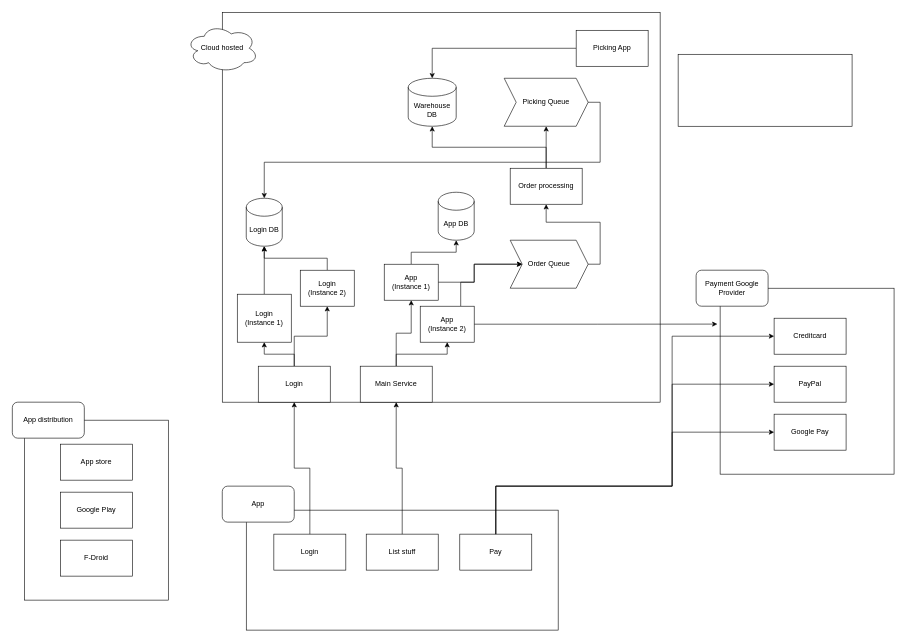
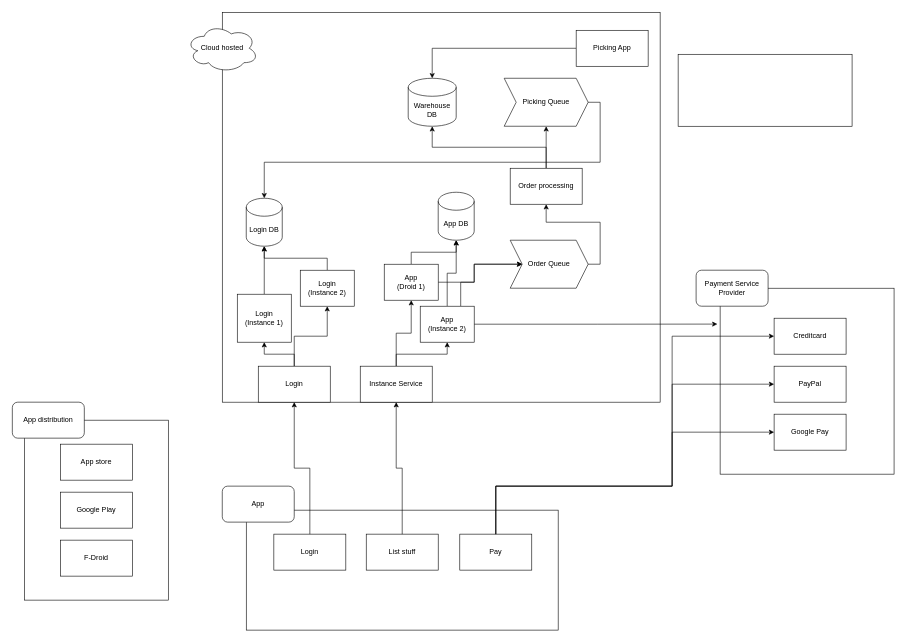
  <mxCell id="0" />
  <mxCell id="1" parent="0" />
  <mxCell id="2" value="" style="whiteSpace=wrap;html=1;" vertex="1" parent="1"><mxGeometry x="410" y="850" width="520" height="200" as="geometry" /></mxCell>
  <mxCell id="3" value="Login" style="whiteSpace=wrap;html=1;" vertex="1" parent="1"><mxGeometry x="456" y="890" width="120" height="60" as="geometry" /></mxCell>
  <mxCell id="4" value="List stuff" style="whiteSpace=wrap;html=1;" vertex="1" parent="1"><mxGeometry x="610" y="890" width="120" height="60" as="geometry" /></mxCell>
  <mxCell id="5" value="Pay" style="whiteSpace=wrap;html=1;" vertex="1" parent="1"><mxGeometry x="766" y="890" width="120" height="60" as="geometry" /></mxCell>
  <mxCell id="6" value="" style="whiteSpace=wrap;html=1;" vertex="1" parent="1"><mxGeometry x="370" y="20" width="730" height="650" as="geometry" /></mxCell>
  <mxCell id="7" value="Cloud hosted" style="ellipse;shape=cloud;whiteSpace=wrap;html=1;" vertex="1" parent="1"><mxGeometry x="310" y="40" width="120" height="80" as="geometry" /></mxCell>
  <mxCell id="8" value="App" style="rounded=1;whiteSpace=wrap;html=1;" vertex="1" parent="1"><mxGeometry x="370" y="810" width="120" height="60" as="geometry" /></mxCell>
  <mxCell id="9" value="" style="rounded=0;whiteSpace=wrap;html=1;" vertex="1" parent="1"><mxGeometry x="40" y="700" width="240" height="300" as="geometry" /></mxCell>
  <mxCell id="10" value="App distribution" style="rounded=1;whiteSpace=wrap;html=1;" vertex="1" parent="1"><mxGeometry x="20" y="670" width="120" height="60" as="geometry" /></mxCell>
  <mxCell id="11" value="App store" style="rounded=0;whiteSpace=wrap;html=1;" vertex="1" parent="1"><mxGeometry x="100" y="740" width="120" height="60" as="geometry" /></mxCell>
  <mxCell id="12" value="Google Play" style="rounded=0;whiteSpace=wrap;html=1;" vertex="1" parent="1"><mxGeometry x="100" y="820" width="120" height="60" as="geometry" /></mxCell>
  <mxCell id="13" value="F-Droid" style="rounded=0;whiteSpace=wrap;html=1;" vertex="1" parent="1"><mxGeometry x="100" y="900" width="120" height="60" as="geometry" /></mxCell>
  <mxCell id="14" style="edgeStyle=orthogonalEdgeStyle;rounded=0;orthogonalLoop=1;jettySize=auto;html=1;exitX=0.5;exitY=0;exitDx=0;exitDy=0;entryX=0.5;entryY=1;entryDx=0;entryDy=0;" edge="1" parent="1" source="16" target="23"><mxGeometry relative="1" as="geometry" /></mxCell>
  <mxCell id="15" style="edgeStyle=orthogonalEdgeStyle;rounded=0;orthogonalLoop=1;jettySize=auto;html=1;exitX=0.5;exitY=0;exitDx=0;exitDy=0;entryX=0.5;entryY=1;entryDx=0;entryDy=0;" edge="1" parent="1" source="16" target="25"><mxGeometry relative="1" as="geometry" /></mxCell>
  <mxCell id="16" value="Login" style="rounded=0;whiteSpace=wrap;html=1;" vertex="1" parent="1"><mxGeometry x="430" y="610" width="120" height="60" as="geometry" /></mxCell>
  <mxCell id="17" style="edgeStyle=orthogonalEdgeStyle;rounded=0;orthogonalLoop=1;jettySize=auto;html=1;exitX=0.5;exitY=0;exitDx=0;exitDy=0;entryX=0.5;entryY=1;entryDx=0;entryDy=0;" edge="1" parent="1" source="3" target="16"><mxGeometry relative="1" as="geometry" /></mxCell>
  <mxCell id="18" style="edgeStyle=orthogonalEdgeStyle;rounded=0;orthogonalLoop=1;jettySize=auto;html=1;exitX=0.5;exitY=0;exitDx=0;exitDy=0;entryX=0.5;entryY=1;entryDx=0;entryDy=0;" edge="1" parent="1" source="20" target="33"><mxGeometry relative="1" as="geometry" /></mxCell>
  <mxCell id="19" style="edgeStyle=orthogonalEdgeStyle;rounded=0;orthogonalLoop=1;jettySize=auto;html=1;exitX=0.5;exitY=0;exitDx=0;exitDy=0;entryX=0.5;entryY=1;entryDx=0;entryDy=0;" edge="1" parent="1" source="20" target="30"><mxGeometry relative="1" as="geometry" /></mxCell>
- <mxCell id="20" value="Main Service" style="rounded=0;whiteSpace=wrap;html=1;" vertex="1" parent="1"><mxGeometry x="600" y="610" width="120" height="60" as="geometry" /></mxCell>
+ <mxCell id="20" value="Instance Service" style="rounded=0;whiteSpace=wrap;html=1;" vertex="1" parent="1"><mxGeometry x="600" y="610" width="120" height="60" as="geometry" /></mxCell>
  <mxCell id="21" style="edgeStyle=orthogonalEdgeStyle;rounded=0;orthogonalLoop=1;jettySize=auto;html=1;exitX=0.5;exitY=0;exitDx=0;exitDy=0;entryX=0.5;entryY=1;entryDx=0;entryDy=0;" edge="1" parent="1" source="4" target="20"><mxGeometry relative="1" as="geometry" /></mxCell>
  <mxCell id="22" style="edgeStyle=orthogonalEdgeStyle;rounded=0;orthogonalLoop=1;jettySize=auto;html=1;exitX=0.5;exitY=0;exitDx=0;exitDy=0;entryX=0.5;entryY=1;entryDx=0;entryDy=0;entryPerimeter=0;" edge="1" parent="1" source="23" target="26"><mxGeometry relative="1" as="geometry" /></mxCell>
  <mxCell id="23" value="Login&lt;br&gt;(Instance 1)" style="rounded=0;whiteSpace=wrap;html=1;" vertex="1" parent="1"><mxGeometry x="395" y="490" width="90" height="80" as="geometry" /></mxCell>
  <mxCell id="24" style="edgeStyle=orthogonalEdgeStyle;rounded=0;orthogonalLoop=1;jettySize=auto;html=1;exitX=0.5;exitY=0;exitDx=0;exitDy=0;entryX=0.5;entryY=1;entryDx=0;entryDy=0;entryPerimeter=0;" edge="1" parent="1" source="25" target="26"><mxGeometry relative="1" as="geometry" /></mxCell>
  <mxCell id="25" value="Login&lt;br&gt;(Instance 2)" style="rounded=0;whiteSpace=wrap;html=1;" vertex="1" parent="1"><mxGeometry x="500" y="450" width="90" height="60" as="geometry" /></mxCell>
  <mxCell id="26" value="Login DB" style="shape=cylinder3;whiteSpace=wrap;html=1;boundedLbl=1;backgroundOutline=1;size=15;" vertex="1" parent="1"><mxGeometry x="410" y="330" width="60" height="80" as="geometry" /></mxCell>
+ <mxCell id="27" style="edgeStyle=orthogonalEdgeStyle;rounded=0;orthogonalLoop=1;jettySize=auto;html=1;exitX=0.5;exitY=0;exitDx=0;exitDy=0;entryX=0.5;entryY=1;entryDx=0;entryDy=0;entryPerimeter=0;" edge="1" parent="1" source="30" target="34"><mxGeometry relative="1" as="geometry"><mxPoint x="670" y="410" as="targetPoint" /></mxGeometry></mxCell>
  <mxCell id="28" style="edgeStyle=orthogonalEdgeStyle;rounded=0;orthogonalLoop=1;jettySize=auto;html=1;exitX=1;exitY=0.5;exitDx=0;exitDy=0;entryX=-0.016;entryY=0.193;entryDx=0;entryDy=0;entryPerimeter=0;" edge="1" parent="1" source="30" target="35"><mxGeometry relative="1" as="geometry" /></mxCell>
  <mxCell id="29" style="edgeStyle=orthogonalEdgeStyle;rounded=0;orthogonalLoop=1;jettySize=auto;html=1;exitX=0.75;exitY=0;exitDx=0;exitDy=0;entryX=0;entryY=0.5;entryDx=0;entryDy=0;" edge="1" parent="1" source="30" target="45"><mxGeometry relative="1" as="geometry"><mxPoint x="900" y="230" as="targetPoint" /><Array as="points"><mxPoint x="768" y="470" /><mxPoint x="790" y="470" /><mxPoint x="790" y="440" /></Array></mxGeometry></mxCell>
  <mxCell id="30" value="App&lt;br&gt;(Instance 2)" style="rounded=0;whiteSpace=wrap;html=1;" vertex="1" parent="1"><mxGeometry x="700" y="510" width="90" height="60" as="geometry" /></mxCell>
  <mxCell id="31" style="edgeStyle=orthogonalEdgeStyle;rounded=0;orthogonalLoop=1;jettySize=auto;html=1;exitX=0.5;exitY=0;exitDx=0;exitDy=0;entryX=0.5;entryY=1;entryDx=0;entryDy=0;entryPerimeter=0;" edge="1" parent="1" source="33" target="34"><mxGeometry relative="1" as="geometry" /></mxCell>
  <mxCell id="32" style="edgeStyle=orthogonalEdgeStyle;rounded=0;orthogonalLoop=1;jettySize=auto;html=1;exitX=1;exitY=0.5;exitDx=0;exitDy=0;entryX=0;entryY=0.5;entryDx=0;entryDy=0;" edge="1" parent="1" source="33" target="45"><mxGeometry relative="1" as="geometry" /></mxCell>
- <mxCell id="33" value="App&lt;br&gt;(Instance 1)" style="rounded=0;whiteSpace=wrap;html=1;" vertex="1" parent="1"><mxGeometry x="640" y="440" width="90" height="60" as="geometry" /></mxCell>
+ <mxCell id="33" value="App&lt;br&gt;(Droid 1)" style="rounded=0;whiteSpace=wrap;html=1;" vertex="1" parent="1"><mxGeometry x="640" y="440" width="90" height="60" as="geometry" /></mxCell>
  <mxCell id="34" value="App DB" style="shape=cylinder3;whiteSpace=wrap;html=1;boundedLbl=1;backgroundOutline=1;size=15;" vertex="1" parent="1"><mxGeometry x="730" y="320" width="60" height="80" as="geometry" /></mxCell>
  <mxCell id="35" value="" style="rounded=0;whiteSpace=wrap;html=1;" vertex="1" parent="1"><mxGeometry x="1200" y="480" width="290" height="310" as="geometry" /></mxCell>
- <mxCell id="36" value="Payment Google Provider" style="rounded=1;whiteSpace=wrap;html=1;" vertex="1" parent="1"><mxGeometry x="1160" y="450" width="120" height="60" as="geometry" /></mxCell>
+ <mxCell id="36" value="Payment Service Provider" style="rounded=1;whiteSpace=wrap;html=1;" vertex="1" parent="1"><mxGeometry x="1160" y="450" width="120" height="60" as="geometry" /></mxCell>
  <mxCell id="37" value="Creditcard" style="rounded=0;whiteSpace=wrap;html=1;" vertex="1" parent="1"><mxGeometry x="1290" y="530" width="120" height="60" as="geometry" /></mxCell>
  <mxCell id="38" value="PayPal" style="rounded=0;whiteSpace=wrap;html=1;" vertex="1" parent="1"><mxGeometry x="1290" y="610" width="120" height="60" as="geometry" /></mxCell>
  <mxCell id="39" value="Google Pay" style="rounded=0;whiteSpace=wrap;html=1;" vertex="1" parent="1"><mxGeometry x="1290" y="690" width="120" height="60" as="geometry" /></mxCell>
  <mxCell id="40" style="edgeStyle=orthogonalEdgeStyle;rounded=0;orthogonalLoop=1;jettySize=auto;html=1;exitX=0.5;exitY=0;exitDx=0;exitDy=0;entryX=0;entryY=0.5;entryDx=0;entryDy=0;" edge="1" parent="1" source="5" target="39"><mxGeometry relative="1" as="geometry"><Array as="points"><mxPoint x="826" y="810" /><mxPoint x="1120" y="810" /><mxPoint x="1120" y="720" /></Array></mxGeometry></mxCell>
  <mxCell id="41" style="edgeStyle=orthogonalEdgeStyle;rounded=0;orthogonalLoop=1;jettySize=auto;html=1;exitX=0.5;exitY=0;exitDx=0;exitDy=0;entryX=0;entryY=0.5;entryDx=0;entryDy=0;" edge="1" parent="1" source="5" target="37"><mxGeometry relative="1" as="geometry"><Array as="points"><mxPoint x="826" y="810" /><mxPoint x="1120" y="810" /><mxPoint x="1120" y="560" /></Array></mxGeometry></mxCell>
  <mxCell id="42" style="edgeStyle=orthogonalEdgeStyle;rounded=0;orthogonalLoop=1;jettySize=auto;html=1;exitX=0.5;exitY=0;exitDx=0;exitDy=0;entryX=0;entryY=0.5;entryDx=0;entryDy=0;" edge="1" parent="1" source="5" target="38"><mxGeometry relative="1" as="geometry"><Array as="points"><mxPoint x="826" y="810" /><mxPoint x="1120" y="810" /><mxPoint x="1120" y="640" /></Array></mxGeometry></mxCell>
  <mxCell id="43" value="" style="rounded=0;whiteSpace=wrap;html=1;" vertex="1" parent="1"><mxGeometry x="1130" y="90" width="290" height="120" as="geometry" /></mxCell>
  <mxCell id="44" style="edgeStyle=orthogonalEdgeStyle;rounded=0;orthogonalLoop=1;jettySize=auto;html=1;exitX=1;exitY=0.5;exitDx=0;exitDy=0;entryX=0.5;entryY=1;entryDx=0;entryDy=0;" edge="1" parent="1" source="45" target="49"><mxGeometry relative="1" as="geometry" /></mxCell>
  <mxCell id="45" value="Order Queue" style="shape=step;perimeter=stepPerimeter;whiteSpace=wrap;html=1;fixedSize=1;" vertex="1" parent="1"><mxGeometry x="850" y="400" width="130" height="80" as="geometry" /></mxCell>
  <mxCell id="46" value="Warehouse DB" style="shape=cylinder3;whiteSpace=wrap;html=1;boundedLbl=1;backgroundOutline=1;size=15;" vertex="1" parent="1"><mxGeometry x="680" y="130" width="80" height="80" as="geometry" /></mxCell>
  <mxCell id="47" style="edgeStyle=orthogonalEdgeStyle;rounded=0;orthogonalLoop=1;jettySize=auto;html=1;exitX=0.5;exitY=0;exitDx=0;exitDy=0;entryX=0.5;entryY=1;entryDx=0;entryDy=0;entryPerimeter=0;" edge="1" parent="1" source="49" target="46"><mxGeometry relative="1" as="geometry" /></mxCell>
  <mxCell id="48" style="edgeStyle=orthogonalEdgeStyle;rounded=0;orthogonalLoop=1;jettySize=auto;html=1;exitX=0.5;exitY=0;exitDx=0;exitDy=0;entryX=0.5;entryY=1;entryDx=0;entryDy=0;" edge="1" parent="1" source="49" target="51"><mxGeometry relative="1" as="geometry" /></mxCell>
  <mxCell id="49" value="Order processing" style="rounded=0;whiteSpace=wrap;html=1;" vertex="1" parent="1"><mxGeometry x="850" y="280" width="120" height="60" as="geometry" /></mxCell>
  <mxCell id="50" style="edgeStyle=orthogonalEdgeStyle;rounded=0;orthogonalLoop=1;jettySize=auto;html=1;exitX=1;exitY=0.5;exitDx=0;exitDy=0;" edge="1" parent="1" source="51" target="26"><mxGeometry relative="1" as="geometry" /></mxCell>
  <mxCell id="51" value="Picking Queue" style="shape=step;perimeter=stepPerimeter;whiteSpace=wrap;html=1;fixedSize=1;" vertex="1" parent="1"><mxGeometry x="840" y="130" width="140" height="80" as="geometry" /></mxCell>
  <mxCell id="52" style="edgeStyle=orthogonalEdgeStyle;rounded=0;orthogonalLoop=1;jettySize=auto;html=1;exitX=0;exitY=0.5;exitDx=0;exitDy=0;entryX=0.5;entryY=0;entryDx=0;entryDy=0;entryPerimeter=0;" edge="1" parent="1" source="53" target="46"><mxGeometry relative="1" as="geometry" /></mxCell>
  <mxCell id="53" value="Picking App" style="rounded=0;whiteSpace=wrap;html=1;" vertex="1" parent="1"><mxGeometry x="960" y="50" width="120" height="60" as="geometry" /></mxCell>
